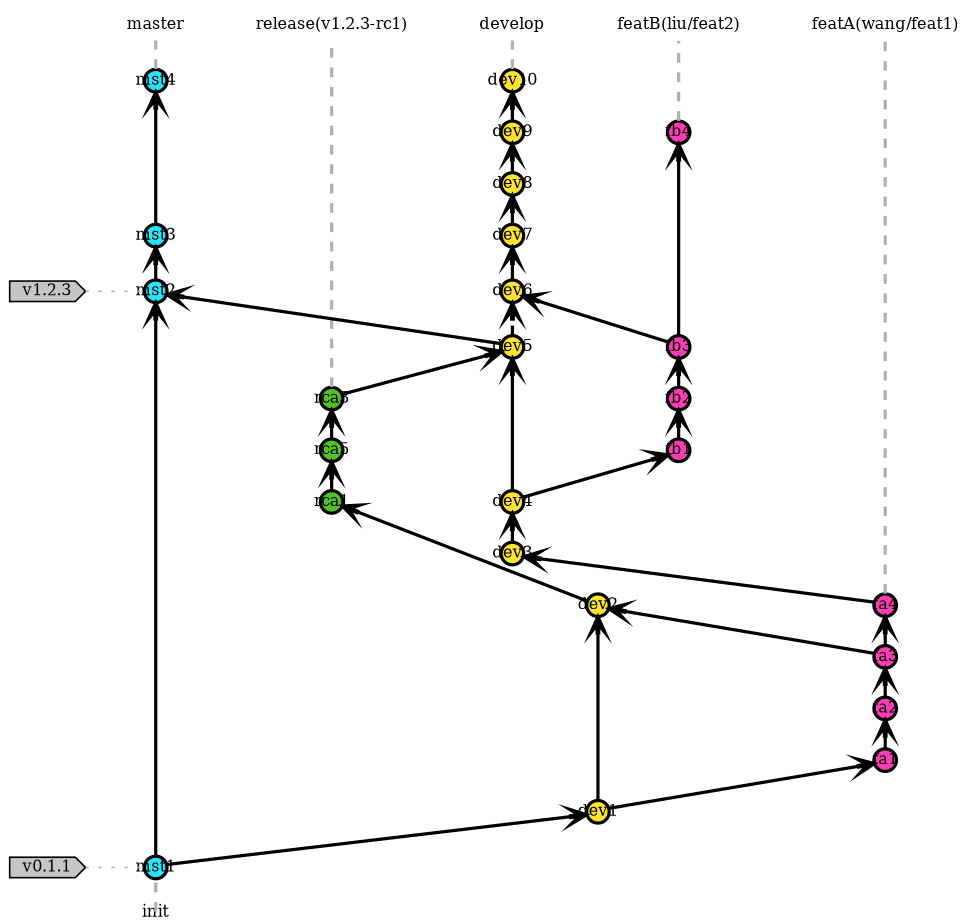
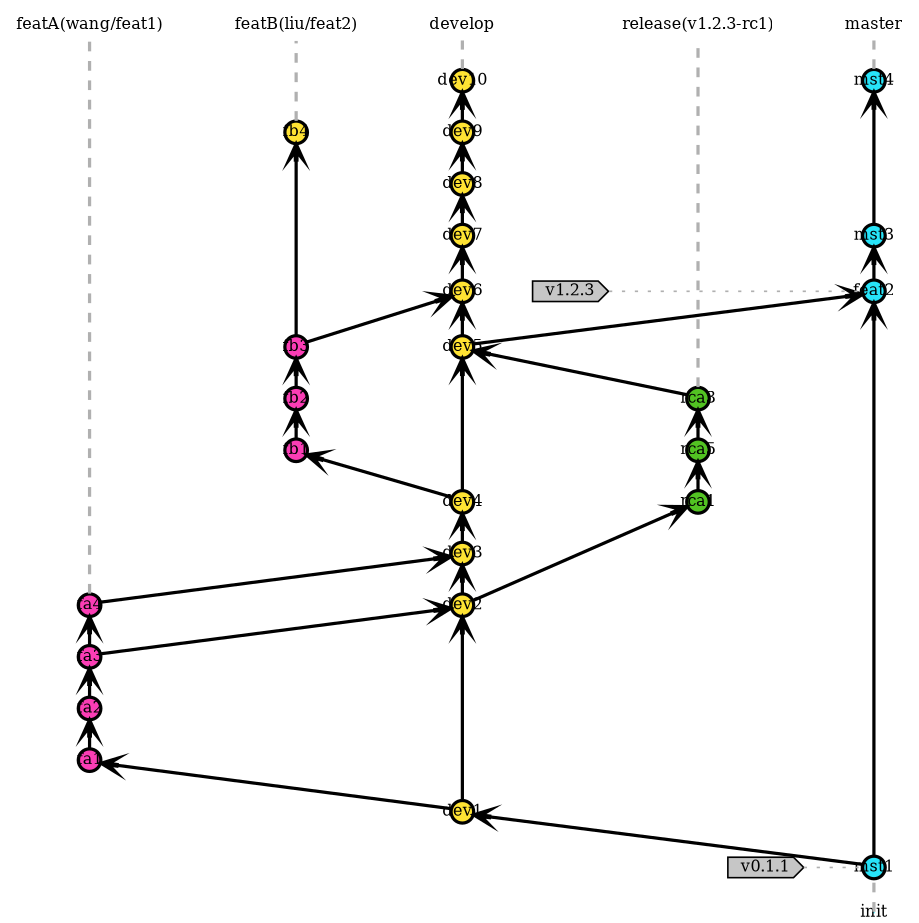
  strict digraph {
    fontname="DejaVu Serif"
    forcelabels=false
    nodesep=0.5
    rankdir=BT
    ranksep=0.25
    splines=line
    node [color=black fillcolor="#FFE333" fixedsize=true font=Consolas fontcolor=black fontname="DejaVu Serif" fontsize="10pt" group=develop margin="0.11,0.055" penwidth=2 shape=circle style=filled]
    edge [arrowhead=vee color=black fontname="DejaVu Serif" penwidth=2]
    n1 [fillcolor=none fixedsize=false group=master height=0 label=master margin=0.05 penwidth=0 shape=none width=0]
    n2 [fillcolor=none fixedsize=false group=release height=0 label="release(v1.2.3-rc1)" margin=0.05 penwidth=0 shape=none width=0]
    n3 [fillcolor=none fixedsize=false height=0 label=develop margin=0.05 penwidth=0 shape=none width=0]
    n4 [fillcolor=none fixedsize=false group=featA height=0 label="featA(wang/feat1)" margin=0.05 penwidth=0 shape=none width=0]
    n5 [fillcolor=none fixedsize=false group=featB height=0 label="featB(liu/feat2)" margin=0.05 penwidth=0 shape=none width=0]
    init [fillcolor="#27E4F9" group=master height=0 penwidth=0 width=0]
    mst1 [fillcolor="#27E4F9" group=master height=0.2 width=0.2]
-   mst2 [fillcolor="#27E4F9" group=master height=0.2 width=0.2]
+   mst2 [fillcolor="#27E4F9" group=master height=0.2 width=0.2 label=feat2]
    mst3 [fillcolor="#27E4F9" group=master height=0.2 width=0.2]
    mst4 [fillcolor="#27E4F9" group=master height=0.2 width=0.2]
    rca1 [fillcolor="#52C322" group=release height=0.2 width=0.2]
    n12 [fillcolor="#52C322" group=release height=0.2 label=rca5 width=0.2]
    rca3 [fillcolor="#52C322" group=release height=0.2 width=0.2]
    dev1 [height=0.2 width=0.2]
    dev2 [height=0.2 width=0.2]
    dev3 [height=0.2 width=0.2]
    dev4 [height=0.2 width=0.2]
    dev5 [height=0.2 width=0.2]
    dev6 [height=0.2 width=0.2]
    dev7 [height=0.2 width=0.2]
    dev8 [height=0.2 width=0.2]
    dev9 [height=0.2 width=0.2]
    dev10 [height=0.2 width=0.2]
    fa1 [fillcolor="#FB3DB5" group=featA height=0.2 width=0.2]
    fa2 [fillcolor="#FB3DB5" group=featA height=0.2 width=0.2]
    fa3 [fillcolor="#FB3DB5" group=featA height=0.2 width=0.2]
    fa4 [fillcolor="#FB3DB5" group=featA height=0.2 width=0.2]
    fb1 [fillcolor="#FB3DB5" group=featB height=0.2 width=0.2]
    fb2 [fillcolor="#FB3DB5" group=featB height=0.2 width=0.2]
    fb3 [fillcolor="#FB3DB5" group=featB height=0.2 width=0.2]
-   fb4 [fillcolor="#FB3DB5" group=featB height=0.2 width=0.2]
+   fb4 [group=featB height=0.2 width=0.2]
    n32 [fillcolor="#C6C6C6" fixedsize=false height=0 label="v0.1.1" penwidth=1 shape=cds width=0 group=""]
    n33 [fillcolor="#C6C6C6" fixedsize=false height=0 label="v1.2.3" penwidth=1 shape=cds width=0 group=""]
    subgraph sub_1 {
      rank=sink
      n1
    }
    subgraph sub_2 {
      rank=sink
      n2
    }
    subgraph sub_3 {
      rank=sink
      n3
    }
    subgraph sub_4 {
      rank=sink
      n4
    }
    subgraph sub_5 {
      rank=sink
      n5
    }
    subgraph sub_6 {
      n1
      mst1
      mst2
      mst3
      mst4
      subgraph sub_7 {
        rank=source
        init
      }
    }
    subgraph sub_8 {
      n2
      rca1
      n12
      rca3
    }
    subgraph sub_9 {
      n3
      dev1
      dev2
      dev3
      dev4
      dev5
      dev6
      dev7
      dev8
      dev9
      dev10
    }
    subgraph sub_10 {
      n4
      fa1
      fa2
      fa3
      fa4
    }
    subgraph sub_11 {
      n5
      fb1
      fb2
      fb3
      fb4
    }
    subgraph sub_12 {
      rank=same
      mst1
      n32
    }
    subgraph sub_13 {
      rank=same
      mst2
      n33
    }
    init -> mst1 [arrowhead=none color="#b0b0b0" style=dashed]
    mst1 -> mst2
    mst1 -> dev1
    mst2 -> mst3
    mst3 -> mst4
    mst4 -> n1 [arrowhead=none color="#b0b0b0" style=dashed]
    rca1 -> n12
    n12 -> rca3
    rca3 -> n2 [arrowhead=none color="#b0b0b0" style=dashed]
    rca3 -> dev5
    dev1 -> dev2
    dev1 -> fa1
    dev2 -> rca1
+   dev2 -> dev3
    dev3 -> dev4
    dev4 -> dev5
    dev4 -> fb1
    dev5 -> mst2
-   dev5 -> dev6 [style=dashed]
+   dev5 -> dev6
    dev6 -> dev7
    dev7 -> dev8
    dev8 -> dev9
    dev9 -> dev10
    dev10 -> n3 [arrowhead=none color="#b0b0b0" style=dashed]
    fa1 -> fa2
    fa2 -> fa3
    fa3 -> dev2
    fa3 -> fa4
    fa4 -> n4 [arrowhead=none color="#b0b0b0" style=dashed]
    fa4 -> dev3
    fb1 -> fb2
    fb2 -> fb3
    fb3 -> dev6
    fb3 -> fb4
    fb4 -> n5 [arrowhead=none color="#b0b0b0" style=dashed]
    n32 -> mst1 [arrowhead=none color="#b0b0b0" penwidth=1 style=dotted]
    n33 -> mst2 [arrowhead=none color="#b0b0b0" penwidth=1 style=dotted]
  }
